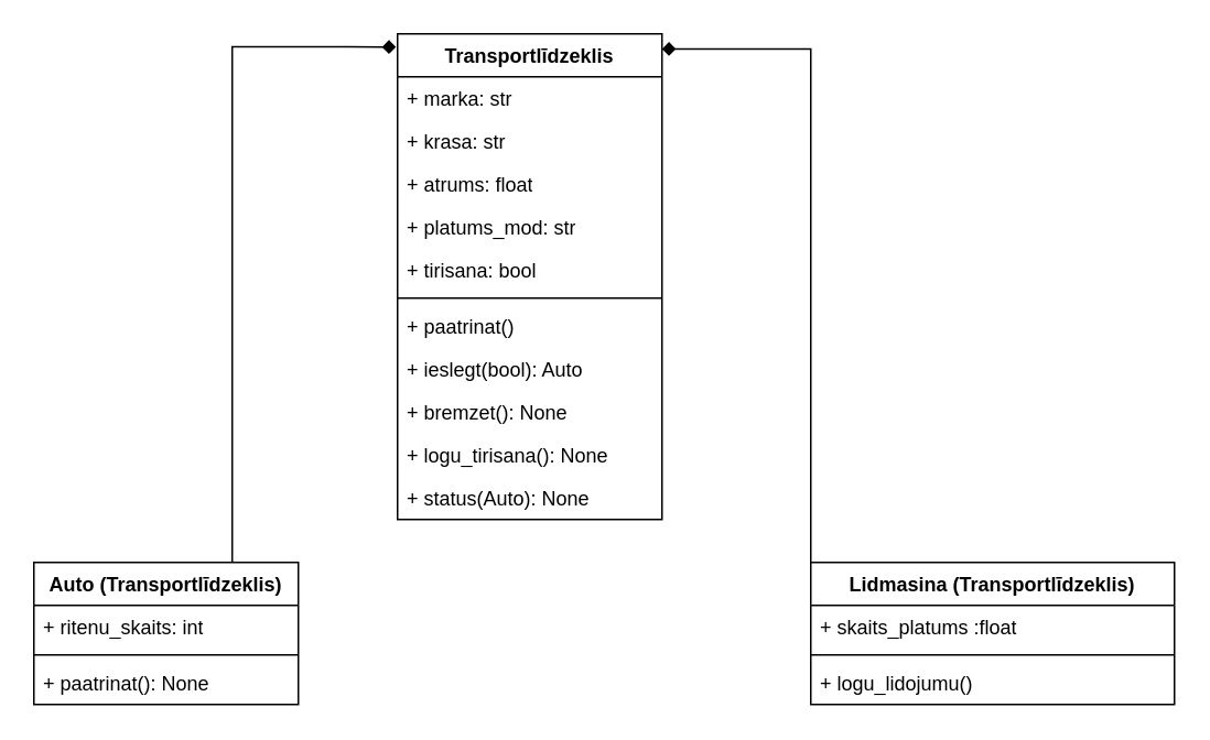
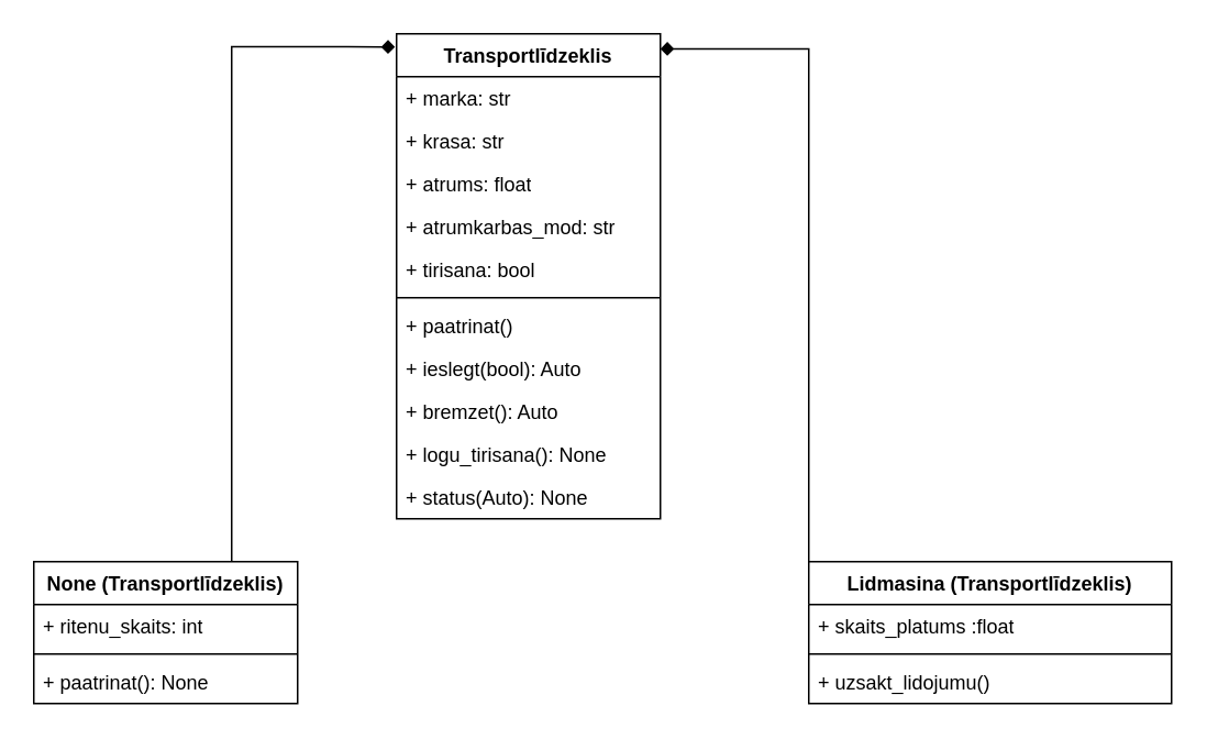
  <mxCell id="0" />
  <mxCell id="1" parent="0" />
- <mxCell id="2" value="Auto (Transportlīdzeklis)" style="swimlane;fontStyle=1;align=center;verticalAlign=top;childLayout=stackLayout;horizontal=1;startSize=26;horizontalStack=0;resizeParent=1;resizeParentMax=0;resizeLast=0;collapsible=1;marginBottom=0;whiteSpace=wrap;html=1;" parent="1" vertex="1"><mxGeometry x="20" y="340" width="160" height="86" as="geometry" /></mxCell>
+ <mxCell id="2" value="None (Transportlīdzeklis)" style="swimlane;fontStyle=1;align=center;verticalAlign=top;childLayout=stackLayout;horizontal=1;startSize=26;horizontalStack=0;resizeParent=1;resizeParentMax=0;resizeLast=0;collapsible=1;marginBottom=0;whiteSpace=wrap;html=1;" parent="1" vertex="1"><mxGeometry x="20" y="340" width="160" height="86" as="geometry" /></mxCell>
  <mxCell id="3" value="+ ritenu_skaits: int" style="text;strokeColor=none;fillColor=none;align=left;verticalAlign=top;spacingLeft=4;spacingRight=4;overflow=hidden;rotatable=0;points=[[0,0.5],[1,0.5]];portConstraint=eastwest;whiteSpace=wrap;html=1;" parent="2" vertex="1"><mxGeometry y="26" width="160" height="26" as="geometry" /></mxCell>
  <mxCell id="4" value="" style="line;strokeWidth=1;fillColor=none;align=left;verticalAlign=middle;spacingTop=-1;spacingLeft=3;spacingRight=3;rotatable=0;labelPosition=right;points=[];portConstraint=eastwest;strokeColor=inherit;" parent="2" vertex="1"><mxGeometry y="52" width="160" height="8" as="geometry" /></mxCell>
  <mxCell id="5" value="+ paatrinat(): None" style="text;strokeColor=none;fillColor=none;align=left;verticalAlign=top;spacingLeft=4;spacingRight=4;overflow=hidden;rotatable=0;points=[[0,0.5],[1,0.5]];portConstraint=eastwest;whiteSpace=wrap;html=1;" parent="2" vertex="1"><mxGeometry y="60" width="160" height="26" as="geometry" /></mxCell>
  <mxCell id="6" value="Transportlīdzeklis" style="swimlane;fontStyle=1;align=center;verticalAlign=top;childLayout=stackLayout;horizontal=1;startSize=26;horizontalStack=0;resizeParent=1;resizeParentMax=0;resizeLast=0;collapsible=1;marginBottom=0;whiteSpace=wrap;html=1;" vertex="1" parent="1"><mxGeometry x="240" y="20" width="160" height="294" as="geometry" /></mxCell>
  <mxCell id="7" value="+ marka: str" style="text;strokeColor=none;fillColor=none;align=left;verticalAlign=top;spacingLeft=4;spacingRight=4;overflow=hidden;rotatable=0;points=[[0,0.5],[1,0.5]];portConstraint=eastwest;whiteSpace=wrap;html=1;" vertex="1" parent="6"><mxGeometry y="26" width="160" height="26" as="geometry" /></mxCell>
  <mxCell id="8" value="+ krasa: str" style="text;strokeColor=none;fillColor=none;align=left;verticalAlign=top;spacingLeft=4;spacingRight=4;overflow=hidden;rotatable=0;points=[[0,0.5],[1,0.5]];portConstraint=eastwest;whiteSpace=wrap;html=1;" vertex="1" parent="6"><mxGeometry y="52" width="160" height="26" as="geometry" /></mxCell>
  <mxCell id="9" value="+ atrums: float" style="text;strokeColor=none;fillColor=none;align=left;verticalAlign=top;spacingLeft=4;spacingRight=4;overflow=hidden;rotatable=0;points=[[0,0.5],[1,0.5]];portConstraint=eastwest;whiteSpace=wrap;html=1;" vertex="1" parent="6"><mxGeometry y="78" width="160" height="26" as="geometry" /></mxCell>
- <mxCell id="10" value="+ platums_mod: str" style="text;strokeColor=none;fillColor=none;align=left;verticalAlign=top;spacingLeft=4;spacingRight=4;overflow=hidden;rotatable=0;points=[[0,0.5],[1,0.5]];portConstraint=eastwest;whiteSpace=wrap;html=1;" vertex="1" parent="6"><mxGeometry y="104" width="160" height="26" as="geometry" /></mxCell>
+ <mxCell id="10" value="+ atrumkarbas_mod: str" style="text;strokeColor=none;fillColor=none;align=left;verticalAlign=top;spacingLeft=4;spacingRight=4;overflow=hidden;rotatable=0;points=[[0,0.5],[1,0.5]];portConstraint=eastwest;whiteSpace=wrap;html=1;" vertex="1" parent="6"><mxGeometry y="104" width="160" height="26" as="geometry" /></mxCell>
  <mxCell id="11" value="+ tirisana: bool" style="text;strokeColor=none;fillColor=none;align=left;verticalAlign=top;spacingLeft=4;spacingRight=4;overflow=hidden;rotatable=0;points=[[0,0.5],[1,0.5]];portConstraint=eastwest;whiteSpace=wrap;html=1;" vertex="1" parent="6"><mxGeometry y="130" width="160" height="26" as="geometry" /></mxCell>
  <mxCell id="12" value="" style="line;strokeWidth=1;fillColor=none;align=left;verticalAlign=middle;spacingTop=-1;spacingLeft=3;spacingRight=3;rotatable=0;labelPosition=right;points=[];portConstraint=eastwest;strokeColor=inherit;" vertex="1" parent="6"><mxGeometry y="156" width="160" height="8" as="geometry" /></mxCell>
  <mxCell id="13" value="+ paatrinat()" style="text;strokeColor=none;fillColor=none;align=left;verticalAlign=top;spacingLeft=4;spacingRight=4;overflow=hidden;rotatable=0;points=[[0,0.5],[1,0.5]];portConstraint=eastwest;whiteSpace=wrap;html=1;" vertex="1" parent="6"><mxGeometry y="164" width="160" height="26" as="geometry" /></mxCell>
  <mxCell id="14" value="+ ieslegt(bool): Auto" style="text;strokeColor=none;fillColor=none;align=left;verticalAlign=top;spacingLeft=4;spacingRight=4;overflow=hidden;rotatable=0;points=[[0,0.5],[1,0.5]];portConstraint=eastwest;whiteSpace=wrap;html=1;" vertex="1" parent="6"><mxGeometry y="190" width="160" height="26" as="geometry" /></mxCell>
- <mxCell id="15" value="+ bremzet(): None" style="text;strokeColor=none;fillColor=none;align=left;verticalAlign=top;spacingLeft=4;spacingRight=4;overflow=hidden;rotatable=0;points=[[0,0.5],[1,0.5]];portConstraint=eastwest;whiteSpace=wrap;html=1;" vertex="1" parent="6"><mxGeometry y="216" width="160" height="26" as="geometry" /></mxCell>
+ <mxCell id="15" value="+ bremzet(): Auto" style="text;strokeColor=none;fillColor=none;align=left;verticalAlign=top;spacingLeft=4;spacingRight=4;overflow=hidden;rotatable=0;points=[[0,0.5],[1,0.5]];portConstraint=eastwest;whiteSpace=wrap;html=1;" vertex="1" parent="6"><mxGeometry y="216" width="160" height="26" as="geometry" /></mxCell>
  <mxCell id="16" value="+ logu_tirisana(): None" style="text;strokeColor=none;fillColor=none;align=left;verticalAlign=top;spacingLeft=4;spacingRight=4;overflow=hidden;rotatable=0;points=[[0,0.5],[1,0.5]];portConstraint=eastwest;whiteSpace=wrap;html=1;" vertex="1" parent="6"><mxGeometry y="242" width="160" height="26" as="geometry" /></mxCell>
  <mxCell id="17" value="+ status(Auto): None" style="text;strokeColor=none;fillColor=none;align=left;verticalAlign=top;spacingLeft=4;spacingRight=4;overflow=hidden;rotatable=0;points=[[0,0.5],[1,0.5]];portConstraint=eastwest;whiteSpace=wrap;html=1;" vertex="1" parent="6"><mxGeometry y="268" width="160" height="26" as="geometry" /></mxCell>
  <mxCell id="18" value="Lidmasina (Transportlīdzeklis)" style="swimlane;fontStyle=1;align=center;verticalAlign=top;childLayout=stackLayout;horizontal=1;startSize=26;horizontalStack=0;resizeParent=1;resizeParentMax=0;resizeLast=0;collapsible=1;marginBottom=0;whiteSpace=wrap;html=1;" vertex="1" parent="1"><mxGeometry x="490" y="340" width="220" height="86" as="geometry" /></mxCell>
  <mxCell id="19" value="+ skaits_platums :float" style="text;strokeColor=none;fillColor=none;align=left;verticalAlign=top;spacingLeft=4;spacingRight=4;overflow=hidden;rotatable=0;points=[[0,0.5],[1,0.5]];portConstraint=eastwest;whiteSpace=wrap;html=1;" vertex="1" parent="18"><mxGeometry y="26" width="220" height="26" as="geometry" /></mxCell>
  <mxCell id="20" value="" style="line;strokeWidth=1;fillColor=none;align=left;verticalAlign=middle;spacingTop=-1;spacingLeft=3;spacingRight=3;rotatable=0;labelPosition=right;points=[];portConstraint=eastwest;strokeColor=inherit;" vertex="1" parent="18"><mxGeometry y="52" width="220" height="8" as="geometry" /></mxCell>
- <mxCell id="21" value="+ logu_lidojumu()" style="text;strokeColor=none;fillColor=none;align=left;verticalAlign=top;spacingLeft=4;spacingRight=4;overflow=hidden;rotatable=0;points=[[0,0.5],[1,0.5]];portConstraint=eastwest;whiteSpace=wrap;html=1;" vertex="1" parent="18"><mxGeometry y="60" width="220" height="26" as="geometry" /></mxCell>
+ <mxCell id="21" value="+ uzsakt_lidojumu()" style="text;strokeColor=none;fillColor=none;align=left;verticalAlign=top;spacingLeft=4;spacingRight=4;overflow=hidden;rotatable=0;points=[[0,0.5],[1,0.5]];portConstraint=eastwest;whiteSpace=wrap;html=1;" vertex="1" parent="18"><mxGeometry y="60" width="220" height="26" as="geometry" /></mxCell>
  <mxCell id="22" style="edgeStyle=orthogonalEdgeStyle;rounded=0;orthogonalLoop=1;jettySize=auto;html=1;exitX=0.75;exitY=0;exitDx=0;exitDy=0;entryX=-0.006;entryY=0.027;entryDx=0;entryDy=0;entryPerimeter=0;endArrow=diamond;" edge="1" parent="1" source="2" target="6"><mxGeometry relative="1" as="geometry" /></mxCell>
  <mxCell id="23" style="edgeStyle=orthogonalEdgeStyle;rounded=0;orthogonalLoop=1;jettySize=auto;html=1;exitX=0;exitY=0;exitDx=0;exitDy=0;entryX=1;entryY=0.031;entryDx=0;entryDy=0;entryPerimeter=0;endArrow=diamond;" edge="1" parent="1" source="18" target="6"><mxGeometry relative="1" as="geometry" /></mxCell>
